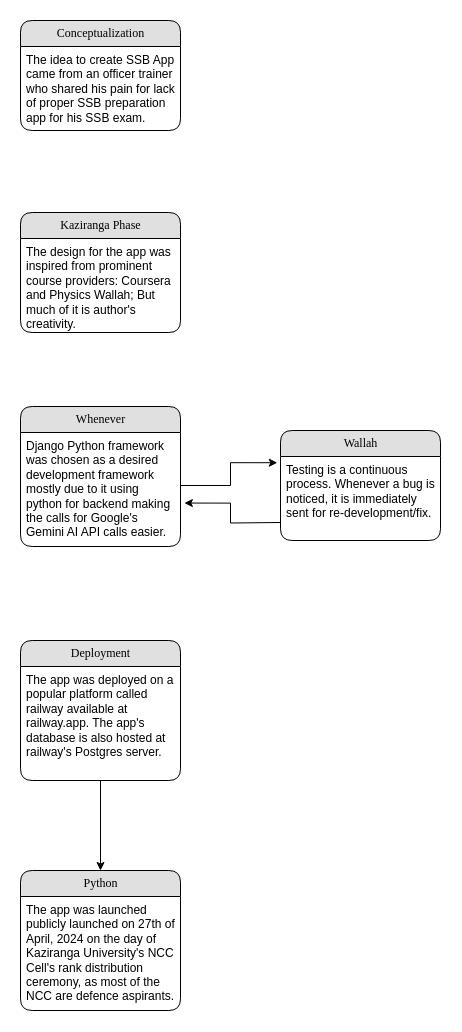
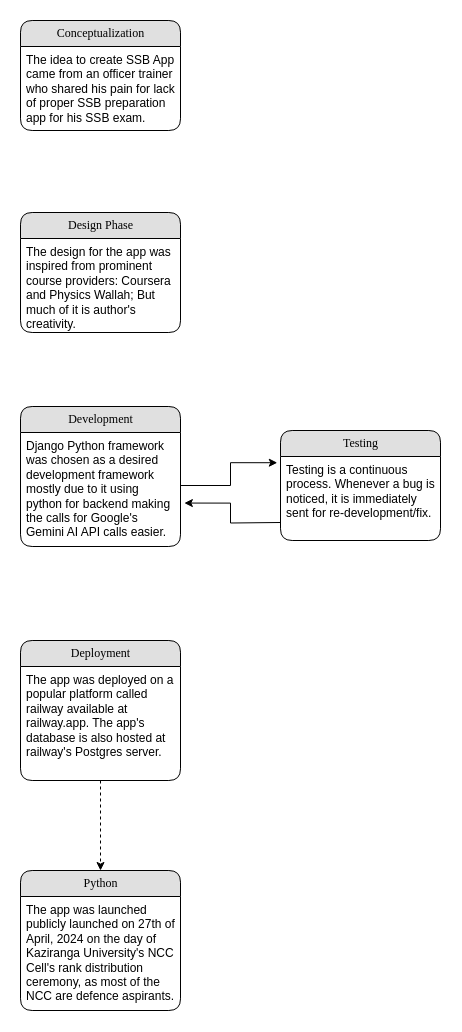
  <mxCell id="0" />
  <mxCell id="1" parent="0" />
  <mxCell id="2" value="Conceptualization" style="swimlane;html=1;fontStyle=0;childLayout=stackLayout;horizontal=1;startSize=26;fillColor=#e0e0e0;horizontalStack=0;resizeParent=1;resizeLast=0;collapsible=1;marginBottom=0;swimlaneFillColor=#ffffff;align=center;rounded=1;shadow=0;comic=0;labelBackgroundColor=none;strokeWidth=1;fontFamily=Verdana;fontSize=12" parent="1" vertex="1"><mxGeometry x="20" y="20" width="160" height="110" as="geometry" /></mxCell>
  <mxCell id="3" value="The idea to create SSB App came from an officer trainer who shared his pain for lack of proper SSB preparation app for his SSB exam.&amp;nbsp;" style="text;html=1;strokeColor=none;fillColor=none;spacingLeft=4;spacingRight=4;whiteSpace=wrap;overflow=hidden;rotatable=0;points=[[0,0.5],[1,0.5]];portConstraint=eastwest;" parent="2" vertex="1"><mxGeometry y="26" width="160" height="84" as="geometry" /></mxCell>
- <mxCell id="4" value="Kaziranga Phase" style="swimlane;html=1;fontStyle=0;childLayout=stackLayout;horizontal=1;startSize=26;fillColor=#e0e0e0;horizontalStack=0;resizeParent=1;resizeLast=0;collapsible=1;marginBottom=0;swimlaneFillColor=#ffffff;align=center;rounded=1;shadow=0;comic=0;labelBackgroundColor=none;strokeWidth=1;fontFamily=Verdana;fontSize=12" parent="1" vertex="1"><mxGeometry x="20" y="212" width="160" height="120" as="geometry" /></mxCell>
+ <mxCell id="4" value="Design Phase" style="swimlane;html=1;fontStyle=0;childLayout=stackLayout;horizontal=1;startSize=26;fillColor=#e0e0e0;horizontalStack=0;resizeParent=1;resizeLast=0;collapsible=1;marginBottom=0;swimlaneFillColor=#ffffff;align=center;rounded=1;shadow=0;comic=0;labelBackgroundColor=none;strokeWidth=1;fontFamily=Verdana;fontSize=12" parent="1" vertex="1"><mxGeometry x="20" y="212" width="160" height="120" as="geometry" /></mxCell>
  <mxCell id="5" value="The design for the app was inspired from prominent course providers: Coursera and Physics Wallah; But much of it is author's creativity." style="text;html=1;strokeColor=none;fillColor=none;spacingLeft=4;spacingRight=4;whiteSpace=wrap;overflow=hidden;rotatable=0;points=[[0,0.5],[1,0.5]];portConstraint=eastwest;" parent="4" vertex="1"><mxGeometry y="26" width="160" height="94" as="geometry" /></mxCell>
- <mxCell id="6" value="Whenever" style="swimlane;html=1;fontStyle=0;childLayout=stackLayout;horizontal=1;startSize=26;fillColor=#e0e0e0;horizontalStack=0;resizeParent=1;resizeLast=0;collapsible=1;marginBottom=0;swimlaneFillColor=#ffffff;align=center;rounded=1;shadow=0;comic=0;labelBackgroundColor=none;strokeWidth=1;fontFamily=Verdana;fontSize=12" parent="1" vertex="1"><mxGeometry x="20" y="406" width="160" height="140" as="geometry" /></mxCell>
+ <mxCell id="6" value="Development" style="swimlane;html=1;fontStyle=0;childLayout=stackLayout;horizontal=1;startSize=26;fillColor=#e0e0e0;horizontalStack=0;resizeParent=1;resizeLast=0;collapsible=1;marginBottom=0;swimlaneFillColor=#ffffff;align=center;rounded=1;shadow=0;comic=0;labelBackgroundColor=none;strokeWidth=1;fontFamily=Verdana;fontSize=12" parent="1" vertex="1"><mxGeometry x="20" y="406" width="160" height="140" as="geometry" /></mxCell>
  <mxCell id="7" value="Django Python framework was chosen as a desired development framework mostly due to it using python for backend making the calls for Google's Gemini AI API calls easier.&amp;nbsp;" style="text;html=1;strokeColor=none;fillColor=none;spacingLeft=4;spacingRight=4;whiteSpace=wrap;overflow=hidden;rotatable=0;points=[[0,0.5],[1,0.5]];portConstraint=eastwest;" parent="6" vertex="1"><mxGeometry y="26" width="160" height="114" as="geometry" /></mxCell>
- <mxCell id="8" value="Wallah" style="swimlane;html=1;fontStyle=0;childLayout=stackLayout;horizontal=1;startSize=26;fillColor=#e0e0e0;horizontalStack=0;resizeParent=1;resizeLast=0;collapsible=1;marginBottom=0;swimlaneFillColor=#ffffff;align=center;rounded=1;shadow=0;comic=0;labelBackgroundColor=none;strokeWidth=1;fontFamily=Verdana;fontSize=12" vertex="1" parent="1"><mxGeometry x="280" y="430" width="160" height="110" as="geometry" /></mxCell>
+ <mxCell id="8" value="Testing" style="swimlane;html=1;fontStyle=0;childLayout=stackLayout;horizontal=1;startSize=26;fillColor=#e0e0e0;horizontalStack=0;resizeParent=1;resizeLast=0;collapsible=1;marginBottom=0;swimlaneFillColor=#ffffff;align=center;rounded=1;shadow=0;comic=0;labelBackgroundColor=none;strokeWidth=1;fontFamily=Verdana;fontSize=12" vertex="1" parent="1"><mxGeometry x="280" y="430" width="160" height="110" as="geometry" /></mxCell>
  <mxCell id="9" value="Testing is a continuous process. Whenever a bug is noticed, it is immediately sent for re-development/fix." style="text;html=1;strokeColor=none;fillColor=none;spacingLeft=4;spacingRight=4;whiteSpace=wrap;overflow=hidden;rotatable=0;points=[[0,0.5],[1,0.5]];portConstraint=eastwest;" vertex="1" parent="8"><mxGeometry y="26" width="160" height="84" as="geometry" /></mxCell>
- <mxCell id="10" style="edgeStyle=orthogonalEdgeStyle;rounded=0;orthogonalLoop=1;jettySize=auto;html=1;exitX=0.5;exitY=1;exitDx=0;exitDy=0;entryX=0.5;entryY=0;entryDx=0;entryDy=0;" edge="1" parent="1" source="11" target="13"><mxGeometry relative="1" as="geometry" /></mxCell>
+ <mxCell id="10" style="edgeStyle=orthogonalEdgeStyle;rounded=0;orthogonalLoop=1;jettySize=auto;html=1;exitX=0.5;exitY=1;exitDx=0;exitDy=0;entryX=0.5;entryY=0;entryDx=0;entryDy=0;dashed=1;" edge="1" parent="1" source="11" target="13"><mxGeometry relative="1" as="geometry" /></mxCell>
  <mxCell id="11" value="Deployment" style="swimlane;html=1;fontStyle=0;childLayout=stackLayout;horizontal=1;startSize=26;fillColor=#e0e0e0;horizontalStack=0;resizeParent=1;resizeLast=0;collapsible=1;marginBottom=0;swimlaneFillColor=#ffffff;align=center;rounded=1;shadow=0;comic=0;labelBackgroundColor=none;strokeWidth=1;fontFamily=Verdana;fontSize=12" vertex="1" parent="1"><mxGeometry x="20" y="640" width="160" height="140" as="geometry" /></mxCell>
  <mxCell id="12" value="The app was deployed on a popular platform called railway available at railway.app. The app's database is also hosted at railway's Postgres server." style="text;html=1;strokeColor=none;fillColor=none;spacingLeft=4;spacingRight=4;whiteSpace=wrap;overflow=hidden;rotatable=0;points=[[0,0.5],[1,0.5]];portConstraint=eastwest;" vertex="1" parent="11"><mxGeometry y="26" width="160" height="114" as="geometry" /></mxCell>
  <mxCell id="13" value="Python" style="swimlane;html=1;fontStyle=0;childLayout=stackLayout;horizontal=1;startSize=26;fillColor=#e0e0e0;horizontalStack=0;resizeParent=1;resizeLast=0;collapsible=1;marginBottom=0;swimlaneFillColor=#ffffff;align=center;rounded=1;shadow=0;comic=0;labelBackgroundColor=none;strokeWidth=1;fontFamily=Verdana;fontSize=12" vertex="1" parent="1"><mxGeometry x="20" y="870" width="160" height="140" as="geometry" /></mxCell>
  <mxCell id="14" value="The app was launched publicly launched on 27th of April, 2024 on the day of Kaziranga University's NCC Cell's rank distribution ceremony, as most of the NCC are defence aspirants." style="text;html=1;strokeColor=none;fillColor=none;spacingLeft=4;spacingRight=4;whiteSpace=wrap;overflow=hidden;rotatable=0;points=[[0,0.5],[1,0.5]];portConstraint=eastwest;" vertex="1" parent="13"><mxGeometry y="26" width="160" height="114" as="geometry" /></mxCell>
  <mxCell id="15" style="edgeStyle=orthogonalEdgeStyle;rounded=0;orthogonalLoop=1;jettySize=auto;html=1;entryX=-0.02;entryY=0.074;entryDx=0;entryDy=0;entryPerimeter=0;" edge="1" parent="1" source="7" target="9"><mxGeometry relative="1" as="geometry"><Array as="points"><mxPoint x="230" y="485" /><mxPoint x="230" y="462" /></Array></mxGeometry></mxCell>
  <mxCell id="16" style="edgeStyle=orthogonalEdgeStyle;rounded=0;orthogonalLoop=1;jettySize=auto;html=1;entryX=1.024;entryY=0.619;entryDx=0;entryDy=0;entryPerimeter=0;" edge="1" parent="1" target="7"><mxGeometry relative="1" as="geometry"><mxPoint x="280" y="522" as="sourcePoint" /></mxGeometry></mxCell>
